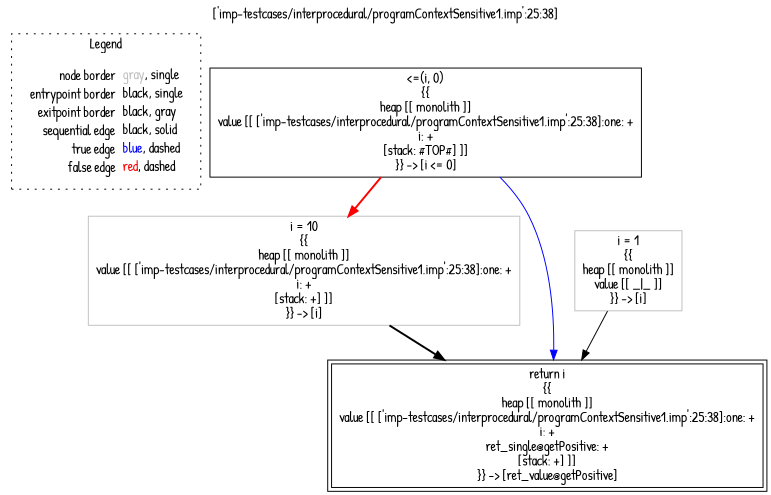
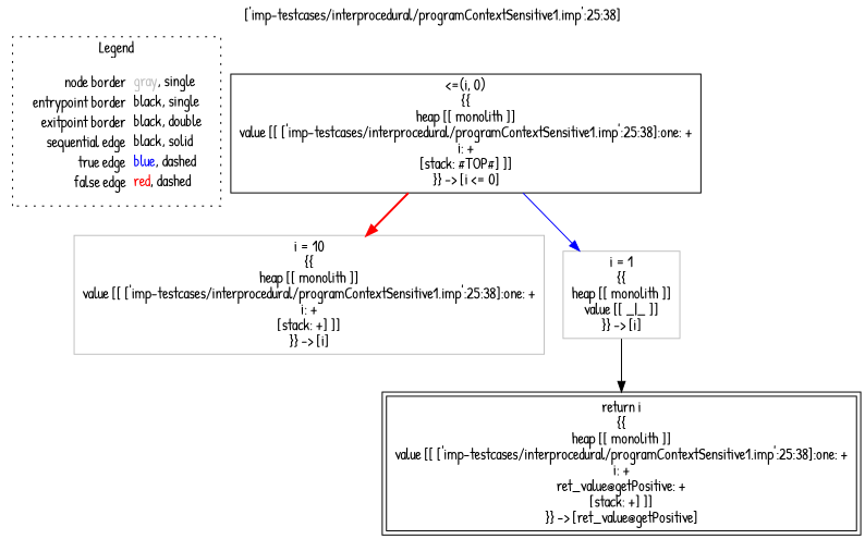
  digraph {
    fontname="Patrick Hand"
    label="['imp-testcases/interprocedural/programContextSensitive1.imp':25:38]"
    labelloc=t
    node [fontname="Patrick Hand" shape=rect color=black]
    edge [color=black fontname="Patrick Hand" style=bold]
-   n1 [label=<<table border="0" cellpadding="2" cellspacing="0" cellborder="0"><tr><td align="right">node border&nbsp;</td><td align="left"><font color="gray">gray</font>, single</td></tr><tr><td align="right">entrypoint border&nbsp;</td><td align="left"><font color="black">black</font>, single</td></tr><tr><td align="right">exitpoint border&nbsp;</td><td align="left"><font color="black">black</font>, gray</td></tr><tr><td align="right">sequential edge&nbsp;</td><td align="left"><font color="black">black</font>, solid</td></tr><tr><td align="right">true edge&nbsp;</td><td align="left"><font color="blue">blue</font>, dashed</td></tr><tr><td align="right">false edge&nbsp;</td><td align="left"><font color="red">red</font>, dashed</td></tr></table>> shape=plaintext color=""]
+   n1 [label=<<table border="0" cellpadding="2" cellspacing="0" cellborder="0"><tr><td align="right">node border&nbsp;</td><td align="left"><font color="gray">gray</font>, single</td></tr><tr><td align="right">entrypoint border&nbsp;</td><td align="left"><font color="black">black</font>, single</td></tr><tr><td align="right">exitpoint border&nbsp;</td><td align="left"><font color="black">black</font>, double</td></tr><tr><td align="right">sequential edge&nbsp;</td><td align="left"><font color="black">black</font>, solid</td></tr><tr><td align="right">true edge&nbsp;</td><td align="left"><font color="blue">blue</font>, dashed</td></tr><tr><td align="right">false edge&nbsp;</td><td align="left"><font color="red">red</font>, dashed</td></tr></table>> shape=plaintext color=""]
    n2 [label=<&lt;=(i, 0)<BR/>{{<BR/>heap [[ monolith ]]<BR/>value [[ ['imp-testcases/interprocedural/programContextSensitive1.imp':25:38]:one: +<BR/>i: +<BR/>[stack: #TOP#] ]]<BR/>}} -&gt; [i &lt;= 0]>]
    n3 [color=gray label=<i = 10<BR/>{{<BR/>heap [[ monolith ]]<BR/>value [[ ['imp-testcases/interprocedural/programContextSensitive1.imp':25:38]:one: +<BR/>i: +<BR/>[stack: +] ]]<BR/>}} -&gt; [i]>]
    n4 [color=gray label=<i = 1<BR/>{{<BR/>heap [[ monolith ]]<BR/>value [[ _|_ ]]<BR/>}} -&gt; [i]>]
-   n5 [label=<return i<BR/>{{<BR/>heap [[ monolith ]]<BR/>value [[ ['imp-testcases/interprocedural/programContextSensitive1.imp':25:38]:one: +<BR/>i: +<BR/>ret_single@getPositive: +<BR/>[stack: +] ]]<BR/>}} -&gt; [ret_value@getPositive]> peripheries=2]
+   n5 [label=<return i<BR/>{{<BR/>heap [[ monolith ]]<BR/>value [[ ['imp-testcases/interprocedural/programContextSensitive1.imp':25:38]:one: +<BR/>i: +<BR/>ret_value@getPositive: +<BR/>[stack: +] ]]<BR/>}} -&gt; [ret_value@getPositive]> peripheries=2]
    subgraph cluster_1 {
      label=Legend
      style=dotted
      n1
    }
    n2 -> n3 [color=red]
-   n2 -> n5 [color=blue style=solid]
-   n3 -> n5
+   n2 -> n4 [color=blue style=solid]
    n4 -> n5 [style=solid]
  }
